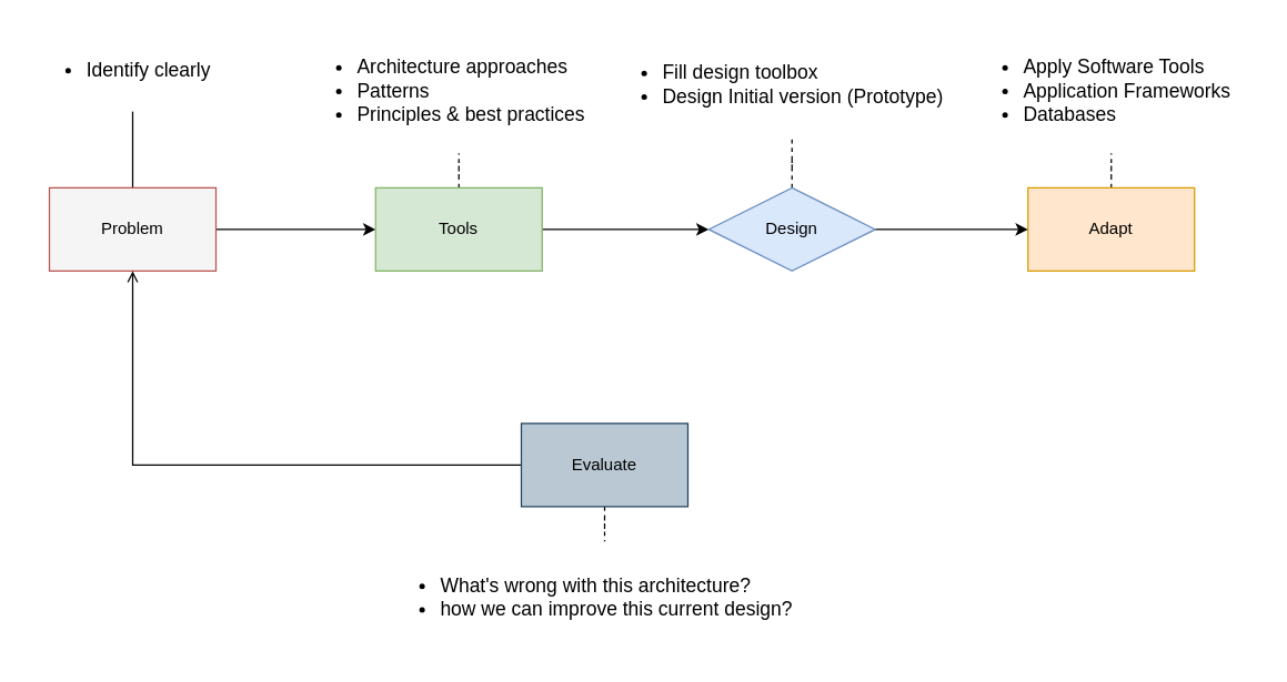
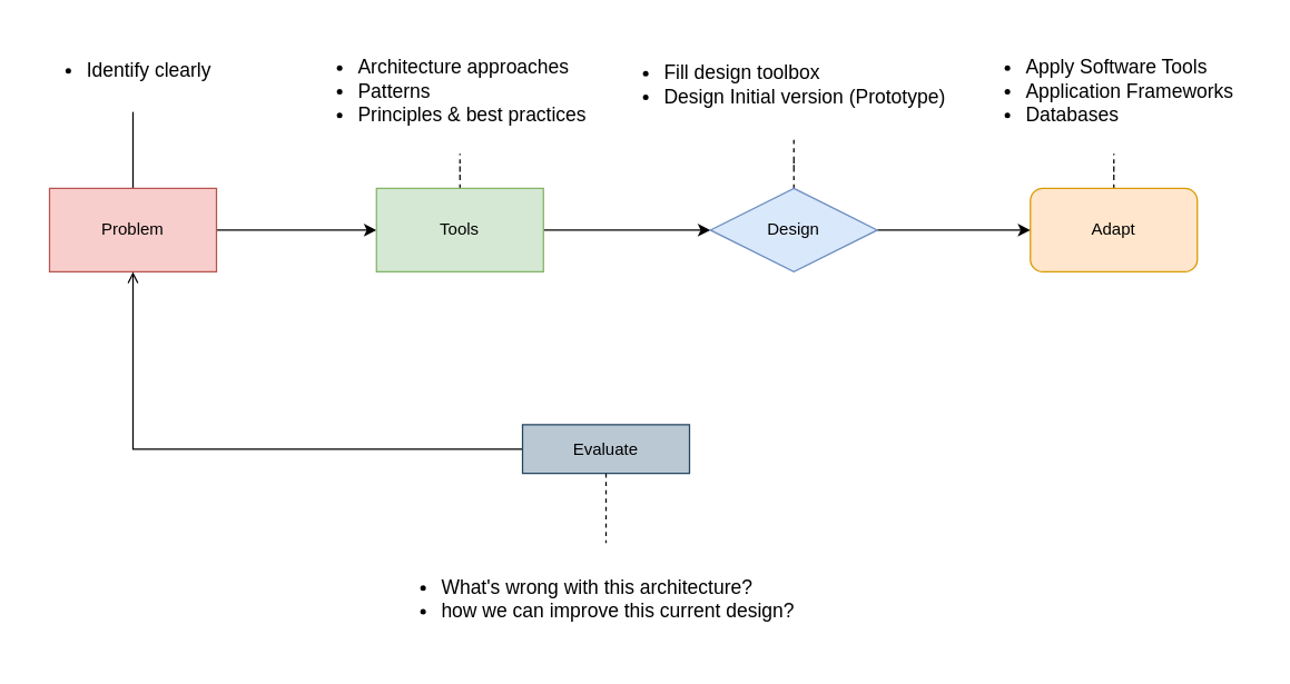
  <mxCell id="0" />
  <mxCell id="1" parent="0" />
  <mxCell id="2" style="edgeStyle=orthogonalEdgeStyle;rounded=0;orthogonalLoop=1;jettySize=auto;html=1;entryX=0;entryY=0.5;entryDx=0;entryDy=0;" parent="1" source="4" target="7" edge="1"><mxGeometry relative="1" as="geometry" /></mxCell>
  <mxCell id="3" style="edgeStyle=orthogonalEdgeStyle;rounded=0;orthogonalLoop=1;jettySize=auto;html=1;endArrow=none;endFill=0;dashed=0;" edge="1" parent="1" source="4" target="16"><mxGeometry relative="1" as="geometry" /></mxCell>
- <mxCell id="4" value="Problem" style="rounded=0;whiteSpace=wrap;html=1;fillColor=#f5f5f5;strokeColor=#b85450;" parent="1" vertex="1"><mxGeometry x="35" y="135" width="120" height="60" as="geometry" /></mxCell>
+ <mxCell id="4" value="Problem" style="rounded=0;whiteSpace=wrap;html=1;fillColor=#f8cecc;strokeColor=#b85450;" parent="1" vertex="1"><mxGeometry x="35" y="135" width="120" height="60" as="geometry" /></mxCell>
  <mxCell id="5" style="edgeStyle=orthogonalEdgeStyle;rounded=0;orthogonalLoop=1;jettySize=auto;html=1;entryX=0;entryY=0.5;entryDx=0;entryDy=0;" parent="1" source="7" target="12" edge="1"><mxGeometry relative="1" as="geometry" /></mxCell>
  <mxCell id="6" style="edgeStyle=orthogonalEdgeStyle;rounded=0;orthogonalLoop=1;jettySize=auto;html=1;endArrow=none;endFill=0;dashed=1;" edge="1" parent="1" source="7" target="17"><mxGeometry relative="1" as="geometry" /></mxCell>
  <mxCell id="7" value="Tools" style="rounded=0;whiteSpace=wrap;html=1;fillColor=#d5e8d4;strokeColor=#82b366;" parent="1" vertex="1"><mxGeometry x="270" y="135" width="120" height="60" as="geometry" /></mxCell>
  <mxCell id="8" style="edgeStyle=orthogonalEdgeStyle;rounded=0;orthogonalLoop=1;jettySize=auto;html=1;endArrow=none;endFill=0;dashed=1;" edge="1" parent="1" source="9" target="19"><mxGeometry relative="1" as="geometry" /></mxCell>
- <mxCell id="9" value="Adapt" style="rounded=0;whiteSpace=wrap;html=1;fillColor=#ffe6cc;strokeColor=#d79b00;" parent="1" vertex="1"><mxGeometry x="740" y="135" width="120" height="60" as="geometry" /></mxCell>
+ <mxCell id="9" value="Adapt" style="whiteSpace=wrap;html=1;fillColor=#ffe6cc;strokeColor=#d79b00;rounded=1;" parent="1" vertex="1"><mxGeometry x="740" y="135" width="120" height="60" as="geometry" /></mxCell>
  <mxCell id="10" style="edgeStyle=orthogonalEdgeStyle;rounded=0;orthogonalLoop=1;jettySize=auto;html=1;" parent="1" source="12" target="9" edge="1"><mxGeometry relative="1" as="geometry" /></mxCell>
  <mxCell id="11" style="edgeStyle=orthogonalEdgeStyle;rounded=0;orthogonalLoop=1;jettySize=auto;html=1;endArrow=none;endFill=0;dashed=1;" edge="1" parent="1" source="12" target="18"><mxGeometry relative="1" as="geometry" /></mxCell>
  <mxCell id="12" value="Design" style="rhombus;whiteSpace=wrap;html=1;fillColor=#dae8fc;strokeColor=#6c8ebf;" parent="1" vertex="1"><mxGeometry x="510" y="135" width="120" height="60" as="geometry" /></mxCell>
  <mxCell id="13" style="edgeStyle=orthogonalEdgeStyle;rounded=0;orthogonalLoop=1;jettySize=auto;html=1;entryX=0.5;entryY=1;entryDx=0;entryDy=0;endArrow=open;" parent="1" source="15" target="4" edge="1"><mxGeometry relative="1" as="geometry" /></mxCell>
  <mxCell id="14" style="edgeStyle=orthogonalEdgeStyle;rounded=0;orthogonalLoop=1;jettySize=auto;html=1;endArrow=none;endFill=0;dashed=1;" edge="1" parent="1" source="15" target="20"><mxGeometry relative="1" as="geometry" /></mxCell>
- <mxCell id="15" value="Evaluate" style="rounded=0;whiteSpace=wrap;html=1;fillColor=#bac8d3;strokeColor=#23445d;" parent="1" vertex="1"><mxGeometry x="375" y="305" width="120" height="60" as="geometry" /></mxCell>
+ <mxCell id="15" value="Evaluate" style="rounded=0;whiteSpace=wrap;html=1;fillColor=#bac8d3;strokeColor=#23445d;" parent="1" vertex="1"><mxGeometry x="375" y="305" width="120" height="35" as="geometry" /></mxCell>
  <mxCell id="16" value="&lt;ul&gt;&lt;li&gt;Identify clearly&lt;/li&gt;&lt;/ul&gt;" style="text;html=1;align=left;verticalAlign=middle;resizable=0;points=[];autosize=1;strokeColor=none;fillColor=none;fontSize=14;" vertex="1" parent="1"><mxGeometry x="20" y="20" width="150" height="60" as="geometry" /></mxCell>
  <mxCell id="17" value="&lt;div&gt;&lt;ul&gt;&lt;li&gt;Architecture approaches&lt;/li&gt;&lt;li&gt;Patterns&lt;/li&gt;&lt;li&gt;Principles &amp;amp; best practices&lt;/li&gt;&lt;/ul&gt;&lt;/div&gt;" style="text;html=1;align=left;verticalAlign=middle;resizable=0;points=[];autosize=1;strokeColor=none;fillColor=none;fontSize=14;" vertex="1" parent="1"><mxGeometry x="215" y="20" width="230" height="90" as="geometry" /></mxCell>
  <mxCell id="18" value="&lt;ul&gt;&lt;li&gt;Fill design toolbox&lt;/li&gt;&lt;li&gt;Design Initial version (Prototype)&lt;/li&gt;&lt;/ul&gt;" style="text;html=1;align=left;verticalAlign=middle;resizable=0;points=[];autosize=1;strokeColor=none;fillColor=none;fontSize=14;" vertex="1" parent="1"><mxGeometry x="435" y="20" width="270" height="80" as="geometry" /></mxCell>
  <mxCell id="19" value="&lt;ul&gt;&lt;li&gt;Apply Software Tools&lt;/li&gt;&lt;li&gt;Application Frameworks&lt;/li&gt;&lt;li&gt;Databases&lt;/li&gt;&lt;/ul&gt;" style="text;html=1;align=left;verticalAlign=middle;resizable=0;points=[];autosize=1;strokeColor=none;fillColor=none;fontSize=14;" vertex="1" parent="1"><mxGeometry x="695" y="20" width="210" height="90" as="geometry" /></mxCell>
  <mxCell id="20" value="&lt;ul&gt;&lt;li&gt;What's wrong with this architecture?&lt;/li&gt;&lt;li&gt;how we can improve this current design?&lt;/li&gt;&lt;/ul&gt;" style="text;html=1;align=left;verticalAlign=middle;resizable=0;points=[];autosize=1;strokeColor=none;fillColor=none;fontSize=14;" vertex="1" parent="1"><mxGeometry x="275" y="390" width="320" height="80" as="geometry" /></mxCell>
